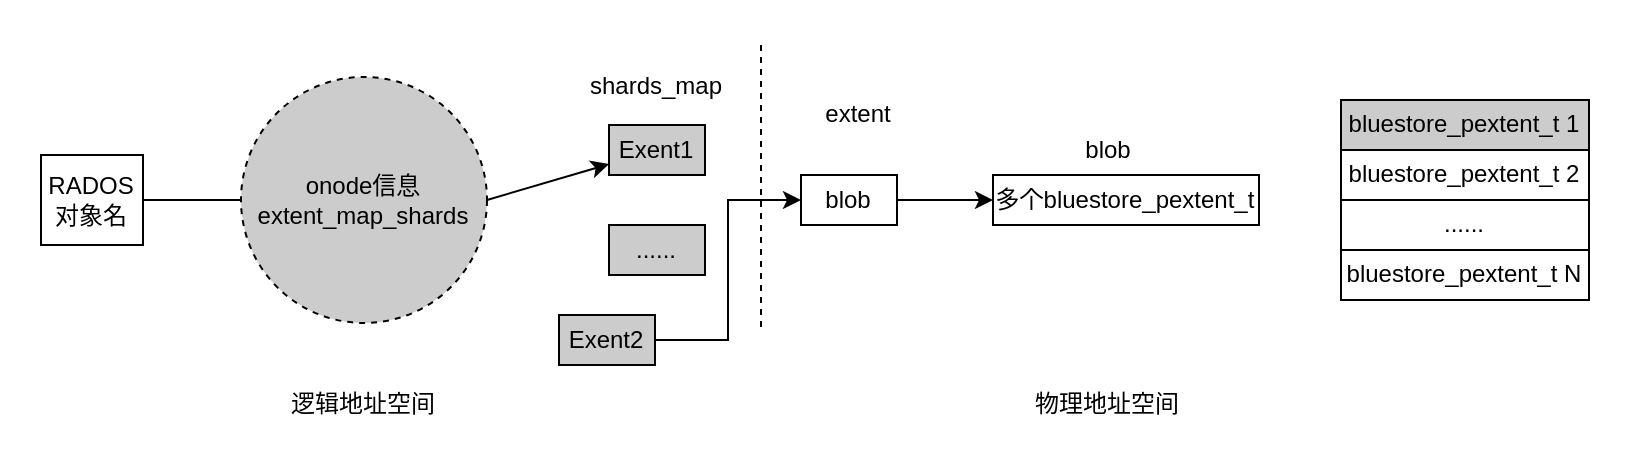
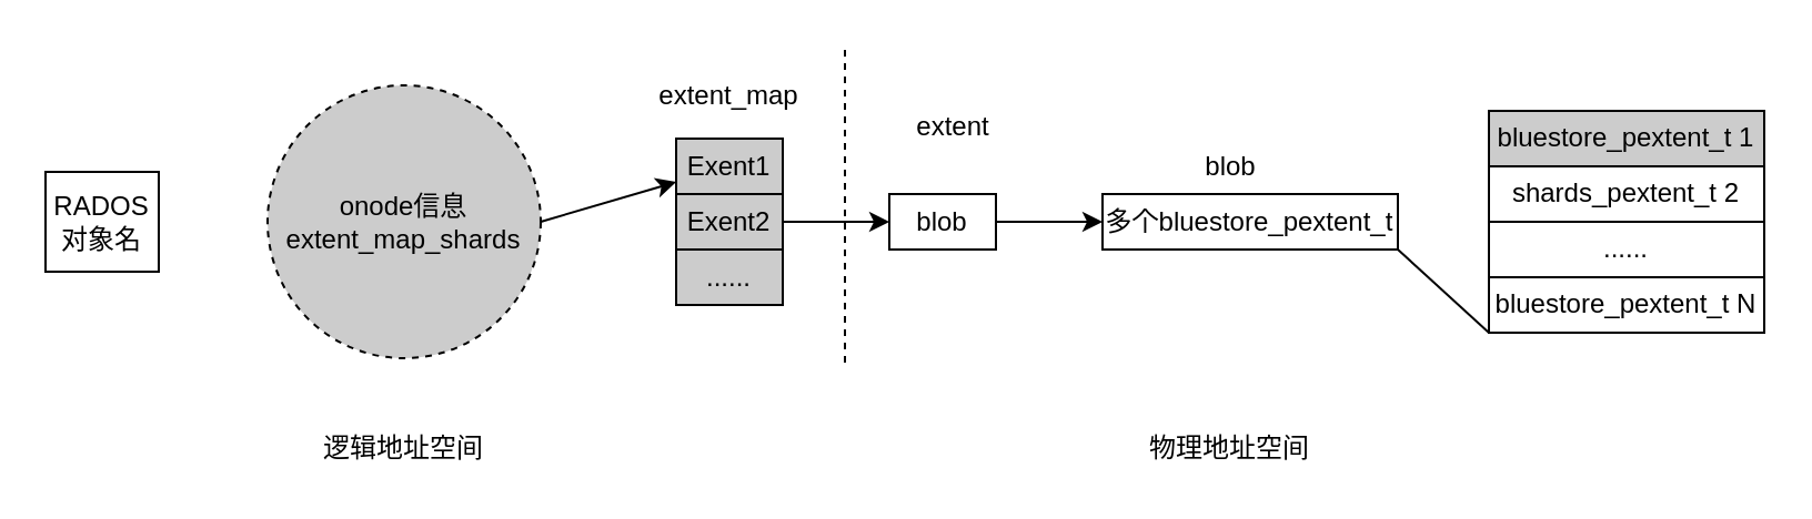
  <mxCell id="0" />
  <mxCell id="1" parent="0" />
- <mxCell id="2" style="edgeStyle=none;rounded=0;orthogonalLoop=1;jettySize=auto;html=1;exitX=1;exitY=0.5;exitDx=0;exitDy=0;entryX=0;entryY=0.5;entryDx=0;entryDy=0;endArrow=none;endFill=0;" edge="1" parent="1" source="3" target="5"><mxGeometry relative="1" as="geometry" /></mxCell>
  <mxCell id="3" value="RADOS对象名" style="rounded=0;whiteSpace=wrap;html=1;" vertex="1" parent="1"><mxGeometry x="20" y="77" width="51" height="45" as="geometry" /></mxCell>
  <mxCell id="4" style="edgeStyle=none;rounded=0;orthogonalLoop=1;jettySize=auto;html=1;exitX=1;exitY=0.5;exitDx=0;exitDy=0;endArrow=classic;endFill=1;" edge="1" parent="1" source="5" target="6"><mxGeometry relative="1" as="geometry" /></mxCell>
  <mxCell id="5" value="onode信息&lt;br&gt;extent_map_shards" style="ellipse;whiteSpace=wrap;html=1;aspect=fixed;fillColor=#CCCCCC;dashed=1;" vertex="1" parent="1"><mxGeometry x="120" y="38" width="123" height="123" as="geometry" /></mxCell>
  <mxCell id="6" value="Exent1" style="rounded=0;whiteSpace=wrap;html=1;fillColor=#CCCCCC;" vertex="1" parent="1"><mxGeometry x="304" y="62" width="48" height="25" as="geometry" /></mxCell>
  <mxCell id="7" style="edgeStyle=orthogonalEdgeStyle;rounded=0;orthogonalLoop=1;jettySize=auto;html=1;exitX=1;exitY=0.5;exitDx=0;exitDy=0;entryX=0;entryY=0.5;entryDx=0;entryDy=0;" edge="1" parent="1" source="8" target="12"><mxGeometry relative="1" as="geometry" /></mxCell>
- <mxCell id="8" value="Exent2" style="rounded=0;whiteSpace=wrap;html=1;fillColor=#CCCCCC;" vertex="1" parent="1"><mxGeometry x="279" y="157" width="48" height="25" as="geometry" /></mxCell>
+ <mxCell id="8" value="Exent2" style="rounded=0;whiteSpace=wrap;html=1;fillColor=#CCCCCC;" vertex="1" parent="1"><mxGeometry x="304" y="87" width="48" height="25" as="geometry" /></mxCell>
  <mxCell id="9" value="......" style="rounded=0;whiteSpace=wrap;html=1;fillColor=#CCCCCC;" vertex="1" parent="1"><mxGeometry x="304" y="112" width="48" height="25" as="geometry" /></mxCell>
- <mxCell id="10" value="shards_map" style="text;html=1;strokeColor=none;fillColor=none;align=center;verticalAlign=middle;whiteSpace=wrap;rounded=0;" vertex="1" parent="1"><mxGeometry x="290" y="33" width="76" height="20" as="geometry" /></mxCell>
+ <mxCell id="10" value="extent_map" style="text;html=1;strokeColor=none;fillColor=none;align=center;verticalAlign=middle;whiteSpace=wrap;rounded=0;" vertex="1" parent="1"><mxGeometry x="290" y="33" width="76" height="20" as="geometry" /></mxCell>
  <mxCell id="11" style="edgeStyle=none;rounded=0;orthogonalLoop=1;jettySize=auto;html=1;exitX=1;exitY=0.5;exitDx=0;exitDy=0;endArrow=classic;endFill=1;" edge="1" parent="1" source="12" target="15"><mxGeometry relative="1" as="geometry" /></mxCell>
  <mxCell id="12" value="blob" style="rounded=0;whiteSpace=wrap;html=1;" vertex="1" parent="1"><mxGeometry x="400" y="87" width="48" height="25" as="geometry" /></mxCell>
  <mxCell id="13" value="extent" style="text;html=1;strokeColor=none;fillColor=none;align=center;verticalAlign=middle;whiteSpace=wrap;rounded=0;" vertex="1" parent="1"><mxGeometry x="391" y="47" width="76" height="20" as="geometry" /></mxCell>
+ <mxCell id="14" style="edgeStyle=none;rounded=0;orthogonalLoop=1;jettySize=auto;html=1;exitX=1;exitY=1;exitDx=0;exitDy=0;entryX=0;entryY=1;entryDx=0;entryDy=0;endArrow=none;endFill=0;" edge="1" parent="1" source="15" target="19"><mxGeometry relative="1" as="geometry" /></mxCell>
  <mxCell id="15" value="多个bluestore_pextent_t" style="rounded=0;whiteSpace=wrap;html=1;" vertex="1" parent="1"><mxGeometry x="496" y="87" width="133" height="25" as="geometry" /></mxCell>
  <mxCell id="16" value="bluestore_pextent_t 1" style="rounded=0;whiteSpace=wrap;html=1;fillColor=#cccccc;" vertex="1" parent="1"><mxGeometry x="670" y="49.5" width="124" height="25" as="geometry" /></mxCell>
- <mxCell id="17" value="bluestore_pextent_t 2" style="rounded=0;whiteSpace=wrap;html=1;" vertex="1" parent="1"><mxGeometry x="670" y="74.5" width="124" height="25" as="geometry" /></mxCell>
+ <mxCell id="17" value="shards_pextent_t 2" style="rounded=0;whiteSpace=wrap;html=1;" vertex="1" parent="1"><mxGeometry x="670" y="74.5" width="124" height="25" as="geometry" /></mxCell>
  <mxCell id="18" value="......" style="rounded=0;whiteSpace=wrap;html=1;" vertex="1" parent="1"><mxGeometry x="670" y="99.5" width="124" height="25" as="geometry" /></mxCell>
  <mxCell id="19" value="bluestore_pextent_t N" style="rounded=0;whiteSpace=wrap;html=1;" vertex="1" parent="1"><mxGeometry x="670" y="124.5" width="124" height="25" as="geometry" /></mxCell>
  <mxCell id="20" value="blob" style="text;html=1;strokeColor=none;fillColor=none;align=center;verticalAlign=middle;whiteSpace=wrap;rounded=0;" vertex="1" parent="1"><mxGeometry x="533.5" y="64.5" width="40" height="20" as="geometry" /></mxCell>
  <mxCell id="21" value="" style="endArrow=none;dashed=1;html=1;" edge="1" parent="1"><mxGeometry width="50" height="50" relative="1" as="geometry"><mxPoint x="380" y="163" as="sourcePoint" /><mxPoint x="380" y="20" as="targetPoint" /></mxGeometry></mxCell>
  <mxCell id="22" value="逻辑地址空间" style="text;html=1;strokeColor=none;fillColor=none;align=center;verticalAlign=middle;whiteSpace=wrap;rounded=0;" vertex="1" parent="1"><mxGeometry x="137" y="192" width="89" height="20" as="geometry" /></mxCell>
  <mxCell id="23" value="物理地址空间" style="text;html=1;strokeColor=none;fillColor=none;align=center;verticalAlign=middle;whiteSpace=wrap;rounded=0;" vertex="1" parent="1"><mxGeometry x="509" y="192" width="89" height="20" as="geometry" /></mxCell>
